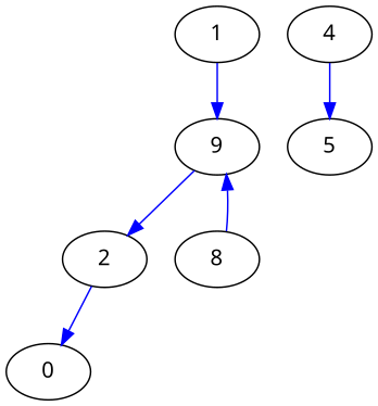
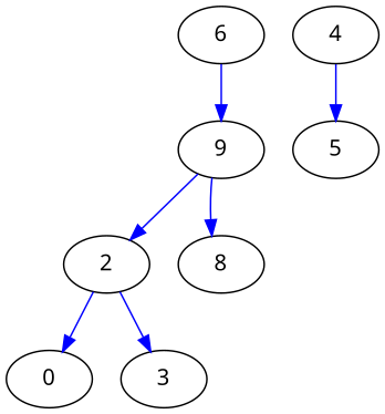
  digraph {
    fontname="Noto Sans"
    node [fontname="Noto Sans" shape=ellipse]
    edge [color=blue fontname="Noto Sans"]
-   6 [label=1]
+   6
    9
    4
    5
    2
    8
    n7 [label=0]
+   3
    6 -> 9
    9 -> 2
-   8 -> 9
+   9 -> 8
    4 -> 5
    2 -> n7
+   2 -> 3
  }
